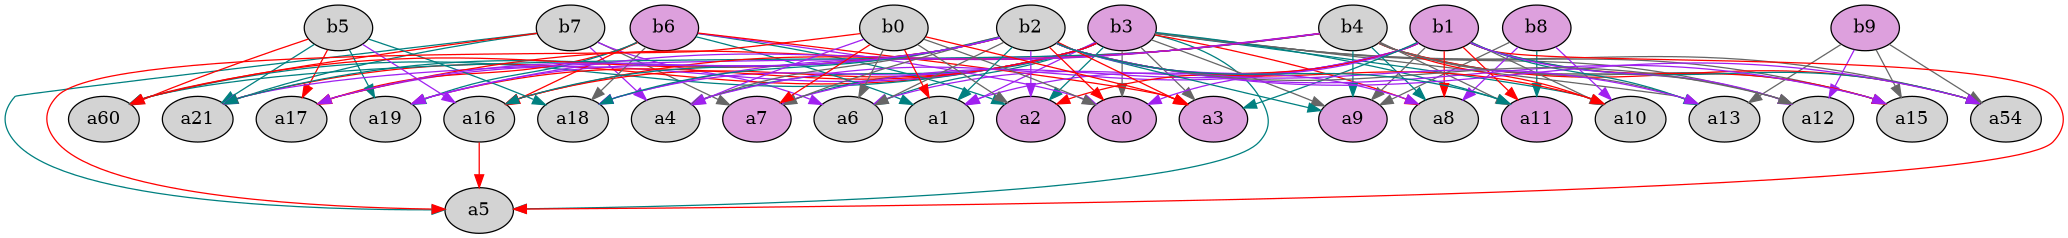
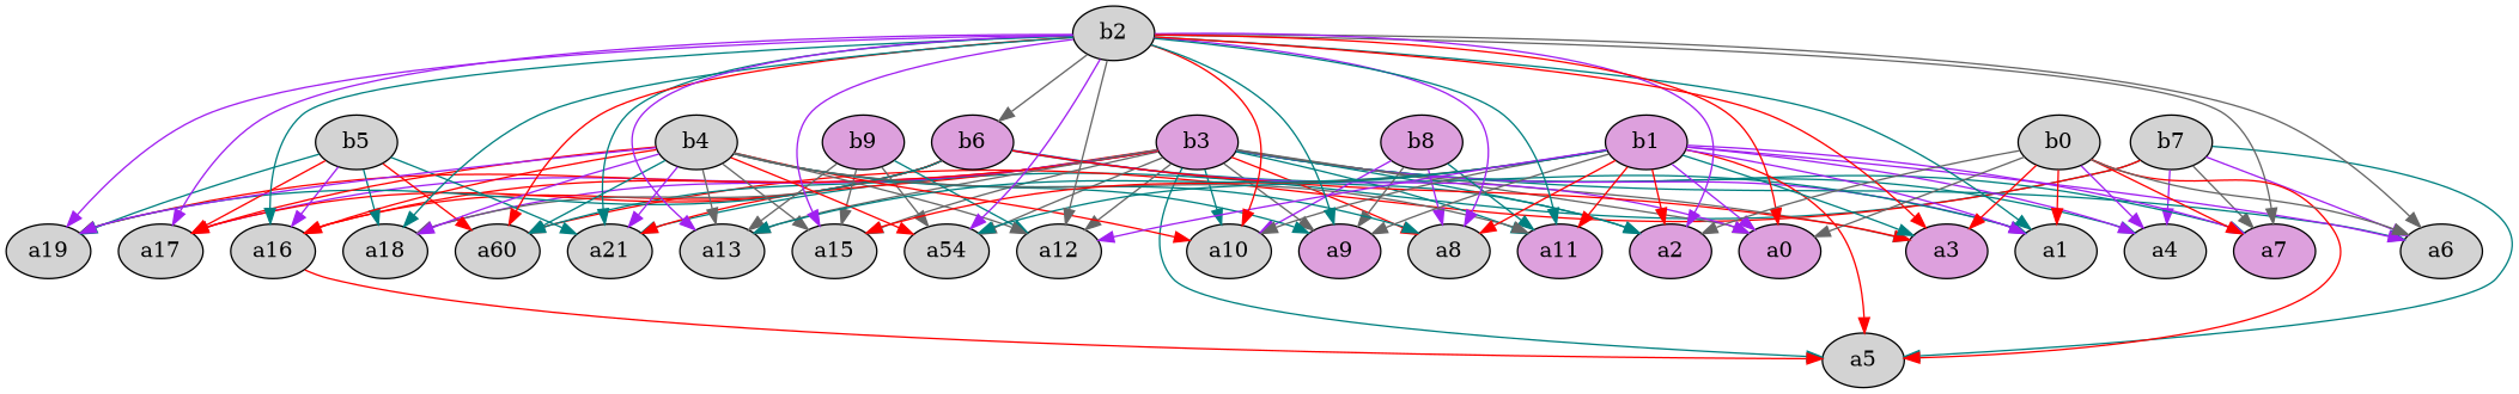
  digraph {
    node [fillcolor=lightgrey style=filled]
    edge [color=teal]
    b7
    a21
    a5
    a4
    n5 [label=a60]
    a7 [fillcolor=plum]
    a6
    b3 [fillcolor=plum]
    a15
    a1
    a16
    a2 [fillcolor=plum]
    a10
    a0 [fillcolor=plum]
    a9 [fillcolor=plum]
    a18
    a17
    a8
    n19 [label=a54]
    a19
    a3 [fillcolor=plum]
    a13
    a12
    a11 [fillcolor=plum]
    b6 [fillcolor=plum]
    b5
    b8 [fillcolor=plum]
    b9 [fillcolor=plum]
    b4
    b1 [fillcolor=plum]
    b2
    b0
    b7 -> a21
    b7 -> a5
    b7 -> a4 [color=purple]
    b7 -> n5 [color=red]
    b7 -> a7 [color=gray40]
    b7 -> a6 [color=purple]
    b3 -> a21 [color=red]
    b3 -> a5
    b3 -> a4
    b3 -> n5
    b3 -> a7
    b3 -> a6
    b3 -> a15 [color=gray40]
    b3 -> a1 [color=purple]
    b3 -> a16 [color=red]
    b3 -> a2
    b3 -> a10
    b3 -> a0 [color=gray40]
    b3 -> a9 [color=gray40]
    b3 -> a18 [color=purple]
    b3 -> a17 [color=purple]
    b3 -> a8 [color=red]
    b3 -> n19 [color=gray40]
    b3 -> a19 [color=red]
    b3 -> a3 [color=gray40]
    b3 -> a13 [color=gray40]
    b3 -> a12 [color=gray40]
    b3 -> a11
    a16 -> a5 [color=red]
    b6 -> a1
    b6 -> a16 [color=red]
    b6 -> a2
    b6 -> a0 [color=purple]
    b6 -> a18 [color=gray40]
    b6 -> a17 [color=red]
    b6 -> a19
    b6 -> a3 [color=red]
    b5 -> a21
    b5 -> n5 [color=red]
    b5 -> a16 [color=purple]
    b5 -> a18
    b5 -> a17 [color=red]
    b5 -> a19
    b8 -> a10 [color=purple]
    b8 -> a9 [color=gray40]
    b8 -> a8 [color=purple]
    b8 -> a11
    b9 -> a15 [color=gray40]
    b9 -> n19 [color=gray40]
    b9 -> a13 [color=gray40]
-   b9 -> a12 [color=purple]
+   b9 -> a12
    b4 -> a21 [color=purple]
    b4 -> n5
    b4 -> a15 [color=gray40]
    b4 -> a16 [color=red]
    b4 -> a10 [color=red]
    b4 -> a9
    b4 -> a18 [color=purple]
    b4 -> a17 [color=red]
    b4 -> a8
    b4 -> n19 [color=red]
    b4 -> a19 [color=purple]
    b4 -> a13 [color=gray40]
    b4 -> a12 [color=gray40]
    b4 -> a11 [color=gray40]
    b1 -> a5 [color=red]
    b1 -> a4 [color=purple]
    b1 -> a7 [color=purple]
    b1 -> a6 [color=purple]
    b1 -> a15 [color=red]
    b1 -> a1 [color=purple]
    b1 -> a2 [color=red]
    b1 -> a10 [color=gray40]
    b1 -> a0 [color=purple]
    b1 -> a9 [color=gray40]
    b1 -> a8 [color=red]
    b1 -> n19
    b1 -> a3
    b1 -> a13
    b1 -> a12 [color=purple]
    b1 -> a11 [color=red]
    b2 -> a21
-   b2 -> a4 [color=gray40]
+   b2 -> b6 [color=gray40]
    b2 -> n5 [color=red]
    b2 -> a7 [color=gray40]
    b2 -> a6 [color=gray40]
    b2 -> a15 [color=purple]
    b2 -> a1
    b2 -> a16
    b2 -> a2 [color=purple]
    b2 -> a10 [color=red]
    b2 -> a0 [color=red]
    b2 -> a9
    b2 -> a18
    b2 -> a17 [color=purple]
    b2 -> a8 [color=purple]
    b2 -> n19 [color=purple]
    b2 -> a19 [color=purple]
    b2 -> a3 [color=red]
    b2 -> a13 [color=purple]
    b2 -> a12 [color=gray40]
    b2 -> a11
    b0 -> a5 [color=red]
    b0 -> a4 [color=purple]
    b0 -> a7 [color=red]
    b0 -> a6 [color=gray40]
    b0 -> a1 [color=red]
    b0 -> a2 [color=gray40]
    b0 -> a0 [color=gray40]
    b0 -> a3 [color=red]
  }
